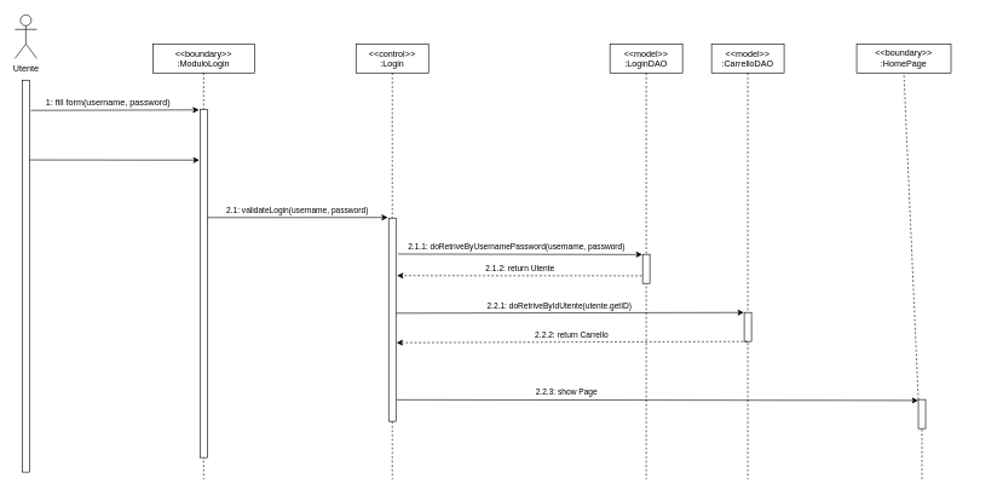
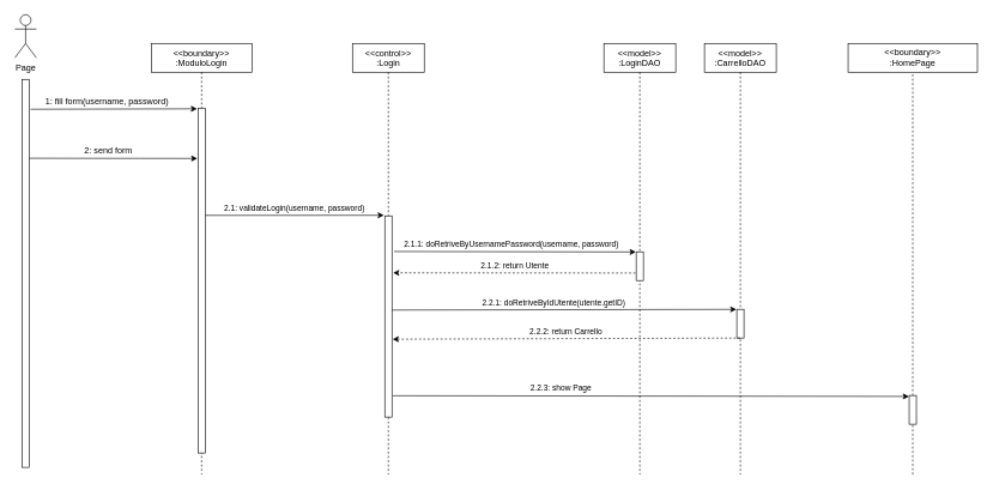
  <mxCell id="0" />
  <mxCell id="1" parent="0" />
  <mxCell id="2" value="&lt;&lt;boundary&gt;&gt;&#10;:ModuloLogin" style="shape=umlLifeline;perimeter=lifelinePerimeter;container=1;collapsible=0;recursiveResize=0;rounded=0;shadow=0;strokeWidth=1;fontStyle=0" parent="1" vertex="1"><mxGeometry x="210" y="60" width="140" height="600" as="geometry" /></mxCell>
  <mxCell id="3" value="" style="points=[];perimeter=orthogonalPerimeter;rounded=0;shadow=0;strokeWidth=1;" vertex="1" parent="2"><mxGeometry x="65" y="90" width="10" height="480" as="geometry" /></mxCell>
  <mxCell id="4" value="&lt;&lt;control&gt;&gt;&#10;:Login" style="shape=umlLifeline;perimeter=lifelinePerimeter;container=1;collapsible=0;recursiveResize=0;rounded=0;shadow=0;strokeWidth=1;fontStyle=0" parent="1" vertex="1"><mxGeometry x="490" y="60" width="100" height="600" as="geometry" /></mxCell>
  <mxCell id="5" value="" style="points=[];perimeter=orthogonalPerimeter;rounded=0;shadow=0;strokeWidth=1;" parent="4" vertex="1"><mxGeometry x="45" y="240" width="10" height="280" as="geometry" /></mxCell>
- <mxCell id="6" value="Utente" style="shape=umlActor;verticalLabelPosition=bottom;verticalAlign=top;html=1;outlineConnect=0;" vertex="1" parent="1"><mxGeometry x="20" y="20" width="30" height="60" as="geometry" /></mxCell>
+ <mxCell id="6" value="Page" style="shape=umlActor;verticalLabelPosition=bottom;verticalAlign=top;html=1;outlineConnect=0;" vertex="1" parent="1"><mxGeometry x="20" y="20" width="30" height="60" as="geometry" /></mxCell>
  <mxCell id="7" value="" style="points=[];perimeter=orthogonalPerimeter;rounded=0;shadow=0;strokeWidth=1;" vertex="1" parent="1"><mxGeometry x="30" y="110" width="10" height="540" as="geometry" /></mxCell>
  <mxCell id="8" value="" style="endArrow=classic;html=1;exitX=1.186;exitY=0.077;exitDx=0;exitDy=0;exitPerimeter=0;entryX=-0.133;entryY=0.002;entryDx=0;entryDy=0;entryPerimeter=0;" edge="1" parent="1" source="7" target="3"><mxGeometry width="50" height="50" relative="1" as="geometry"><mxPoint x="240" y="310" as="sourcePoint" /><mxPoint x="290" y="260" as="targetPoint" /><Array as="points" /></mxGeometry></mxCell>
  <mxCell id="9" value="&lt;font style=&quot;font-size: 12px&quot;&gt;1: fill form(username, password)&lt;/font&gt;" style="edgeLabel;html=1;align=center;verticalAlign=middle;resizable=0;points=[];" vertex="1" connectable="0" parent="8"><mxGeometry x="-0.088" y="1" relative="1" as="geometry"><mxPoint x="-0.32" y="-9.79" as="offset" /></mxGeometry></mxCell>
  <mxCell id="10" value="" style="endArrow=classic;html=1;exitX=1.067;exitY=0.1;exitDx=0;exitDy=0;exitPerimeter=0;entryX=-0.09;entryY=0.146;entryDx=0;entryDy=0;entryPerimeter=0;" edge="1" parent="1" target="3"><mxGeometry width="50" height="50" relative="1" as="geometry"><mxPoint x="40" y="219.8" as="sourcePoint" /><mxPoint x="190.33" y="219.88" as="targetPoint" /><Array as="points"><mxPoint x="194" y="220" /></Array></mxGeometry></mxCell>
  <mxCell id="11" value="" style="endArrow=classic;html=1;entryX=-0.128;entryY=-0.003;entryDx=0;entryDy=0;entryPerimeter=0;exitX=1.039;exitY=0.311;exitDx=0;exitDy=0;exitPerimeter=0;" edge="1" parent="1" source="3" target="5"><mxGeometry width="50" height="50" relative="1" as="geometry"><mxPoint x="230" y="220" as="sourcePoint" /><mxPoint x="380" y="250" as="targetPoint" /></mxGeometry></mxCell>
  <mxCell id="12" value="2.1: validateLogin(username, password)" style="edgeLabel;html=1;align=center;verticalAlign=middle;resizable=0;points=[];" vertex="1" connectable="0" parent="11"><mxGeometry x="-0.146" y="1" relative="1" as="geometry"><mxPoint x="17.17" y="-8.82" as="offset" /></mxGeometry></mxCell>
- <mxCell id="13" value="&amp;lt;&amp;lt;boundary&amp;gt;&amp;gt;&lt;br&gt;:HomePage" style="rounded=0;whiteSpace=wrap;html=1;" vertex="1" parent="1"><mxGeometry x="1180" y="60" width="130" height="40" as="geometry" /></mxCell>
+ <mxCell id="13" value="&amp;lt;&amp;lt;boundary&amp;gt;&amp;gt;&lt;br&gt;:HomePage" style="rounded=0;whiteSpace=wrap;html=1;" vertex="1" parent="1"><mxGeometry x="1180" y="60" width="180" height="40" as="geometry" /></mxCell>
  <mxCell id="14" value="" style="endArrow=none;dashed=1;html=1;entryX=0.5;entryY=1;entryDx=0;entryDy=0;" edge="1" parent="1" source="28" target="13"><mxGeometry width="50" height="50" relative="1" as="geometry"><mxPoint x="1270" y="660" as="sourcePoint" /><mxPoint x="550" y="380" as="targetPoint" /></mxGeometry></mxCell>
+ <mxCell id="15" value="2: send form" style="text;html=1;align=center;verticalAlign=middle;resizable=0;points=[];autosize=1;" vertex="1" parent="1"><mxGeometry x="110" y="200" width="80" height="20" as="geometry" /></mxCell>
  <mxCell id="16" value="&lt;&lt;model&gt;&gt;&#10;:LoginDAO" style="shape=umlLifeline;perimeter=lifelinePerimeter;container=1;collapsible=0;recursiveResize=0;rounded=0;shadow=0;strokeWidth=1;fontStyle=0" vertex="1" parent="1"><mxGeometry x="840" y="60" width="100" height="600" as="geometry" /></mxCell>
  <mxCell id="17" value="" style="points=[];perimeter=orthogonalPerimeter;rounded=0;shadow=0;strokeWidth=1;" vertex="1" parent="16"><mxGeometry x="45" y="290" width="10" height="40" as="geometry" /></mxCell>
  <mxCell id="18" value="" style="endArrow=classic;html=1;exitX=1.3;exitY=0.177;exitDx=0;exitDy=0;exitPerimeter=0;entryX=-0.05;entryY=0.006;entryDx=0;entryDy=0;entryPerimeter=0;" edge="1" parent="1" source="5" target="17"><mxGeometry width="50" height="50" relative="1" as="geometry"><mxPoint x="670" y="310" as="sourcePoint" /><mxPoint x="720" y="260" as="targetPoint" /></mxGeometry></mxCell>
  <mxCell id="19" value="2.1.1: doRetriveByUsernamePassword(username, password)" style="edgeLabel;html=1;align=center;verticalAlign=middle;resizable=0;points=[];" vertex="1" connectable="0" parent="18"><mxGeometry x="0.159" y="1" relative="1" as="geometry"><mxPoint x="-32.15" y="-9.45" as="offset" /></mxGeometry></mxCell>
  <mxCell id="20" value="" style="endArrow=classic;html=1;exitX=-0.1;exitY=0.738;exitDx=0;exitDy=0;exitPerimeter=0;dashed=1;entryX=1.162;entryY=0.283;entryDx=0;entryDy=0;entryPerimeter=0;" edge="1" parent="1" source="17" target="5"><mxGeometry width="50" height="50" relative="1" as="geometry"><mxPoint x="550" y="350" as="sourcePoint" /><mxPoint x="549" y="431" as="targetPoint" /></mxGeometry></mxCell>
  <mxCell id="21" value="2.1.2: return Utente" style="edgeLabel;html=1;align=center;verticalAlign=middle;resizable=0;points=[];" vertex="1" connectable="0" parent="20"><mxGeometry x="0.004" y="-1" relative="1" as="geometry"><mxPoint y="-9.29" as="offset" /></mxGeometry></mxCell>
  <mxCell id="22" value="&lt;&lt;model&gt;&gt;&#10;:CarrelloDAO" style="shape=umlLifeline;perimeter=lifelinePerimeter;container=1;collapsible=0;recursiveResize=0;rounded=0;shadow=0;strokeWidth=1;fontStyle=0" vertex="1" parent="1"><mxGeometry x="980" y="60" width="100" height="600" as="geometry" /></mxCell>
  <mxCell id="23" value="" style="points=[];perimeter=orthogonalPerimeter;rounded=0;shadow=0;strokeWidth=1;" vertex="1" parent="22"><mxGeometry x="45" y="370" width="10" height="40" as="geometry" /></mxCell>
  <mxCell id="24" value="" style="endArrow=classic;html=1;exitX=1.024;exitY=0.468;exitDx=0;exitDy=0;exitPerimeter=0;entryX=-0.05;entryY=0.003;entryDx=0;entryDy=0;entryPerimeter=0;" edge="1" parent="1" source="5" target="23"><mxGeometry width="50" height="50" relative="1" as="geometry"><mxPoint x="550" y="470" as="sourcePoint" /><mxPoint x="1020" y="470" as="targetPoint" /></mxGeometry></mxCell>
  <mxCell id="25" value="2.2.1: doRetriveByIdUtente(utente.getID)" style="edgeLabel;html=1;align=center;verticalAlign=middle;resizable=0;points=[];" vertex="1" connectable="0" parent="24"><mxGeometry x="0.159" y="1" relative="1" as="geometry"><mxPoint x="-53.33" y="-9.45" as="offset" /></mxGeometry></mxCell>
  <mxCell id="26" value="" style="endArrow=classic;html=1;exitX=-0.1;exitY=0.738;exitDx=0;exitDy=0;exitPerimeter=0;dashed=1;entryX=1.093;entryY=0.613;entryDx=0;entryDy=0;entryPerimeter=0;" edge="1" parent="1" target="5"><mxGeometry width="50" height="50" relative="1" as="geometry"><mxPoint x="1029.6" y="470" as="sourcePoint" /><mxPoint x="690" y="471.54" as="targetPoint" /></mxGeometry></mxCell>
  <mxCell id="27" value="2.2.2: return Carrello" style="edgeLabel;html=1;align=center;verticalAlign=middle;resizable=0;points=[];" vertex="1" connectable="0" parent="26"><mxGeometry x="0.004" y="-1" relative="1" as="geometry"><mxPoint y="-9.29" as="offset" /></mxGeometry></mxCell>
  <mxCell id="28" value="" style="points=[];perimeter=orthogonalPerimeter;rounded=0;shadow=0;strokeWidth=1;" vertex="1" parent="1"><mxGeometry x="1265" y="550" width="10" height="40" as="geometry" /></mxCell>
  <mxCell id="29" value="" style="endArrow=none;dashed=1;html=1;entryX=0.5;entryY=1;entryDx=0;entryDy=0;" edge="1" parent="1" target="28"><mxGeometry width="50" height="50" relative="1" as="geometry"><mxPoint x="1270" y="660" as="sourcePoint" /><mxPoint x="1270" y="100" as="targetPoint" /></mxGeometry></mxCell>
  <mxCell id="30" value="" style="endArrow=classic;html=1;exitX=1.09;exitY=0.894;exitDx=0;exitDy=0;exitPerimeter=0;entryX=-0.029;entryY=0.032;entryDx=0;entryDy=0;entryPerimeter=0;" edge="1" parent="1" source="5" target="28"><mxGeometry width="50" height="50" relative="1" as="geometry"><mxPoint x="850" y="380" as="sourcePoint" /><mxPoint x="900" y="330" as="targetPoint" /></mxGeometry></mxCell>
  <mxCell id="31" value="2.2.3: show Page" style="edgeLabel;html=1;align=center;verticalAlign=middle;resizable=0;points=[];" vertex="1" connectable="0" parent="30"><mxGeometry x="-0.35" relative="1" as="geometry"><mxPoint y="-12.52" as="offset" /></mxGeometry></mxCell>
